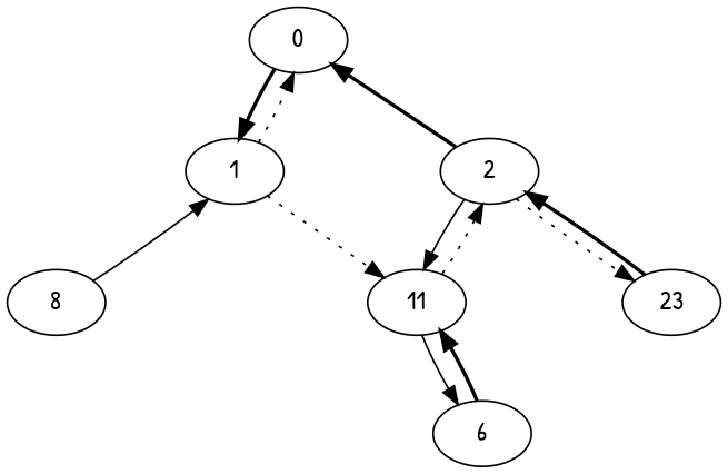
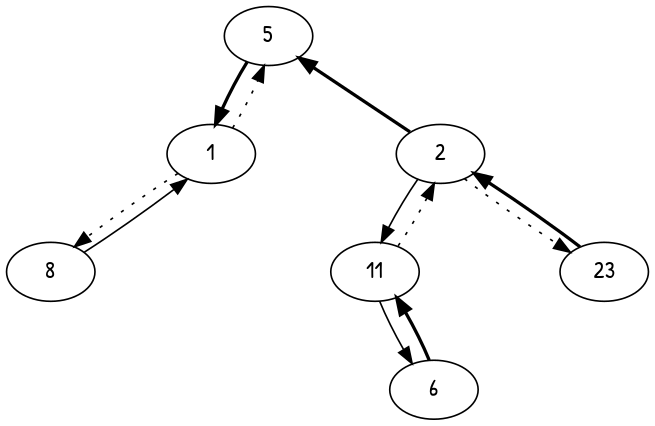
  digraph {
    fontname="Patrick Hand"
    node [fontname="Patrick Hand"]
    edge [fontname="Patrick Hand" style=invis]
-   5 [label=0]
+   5
    cm5 [style=invis width=.1]
    1
    2
    cm1 [style=invis width=.1]
    8
    cr1 [style=invis width=.1]
    11
    cm2 [style=invis width=.1]
    23
    cl11 [style=invis width=.1]
    cm11 [style=invis width=.1]
    6
    subgraph sub_1 {
      rank=same
      5
    }
    subgraph sub_2 {
      rank=same
      cm5
      1
      2
    }
    subgraph sub_3 {
      rank=same
      cm1
      8
      cr1
      11
      cm2
      23
    }
    subgraph sub_4 {
      rank=same
      cl11
      cm11
      6
    }
    5 -> cm5
    5 -> 1 [style=bold]
    cm5 -> 2
    1 -> 5 [style=dotted]
    1 -> cm5
    1 -> cm1
-   1 -> 11 [style=dotted]
+   1 -> 8 [style=dotted]
    1 -> cr1
    2 -> 5 [style=bold]
    2 -> 11 [style=solid]
    2 -> cm2
    2 -> 23 [style=dotted]
    cm1 -> cr1
    8 -> 1 [style=solid]
    8 -> cm1
    cr1 -> 11
    11 -> 2 [style=dotted]
    11 -> cm2
    11 -> cl11
    11 -> cm11
    11 -> 6 [style=solid]
    cm2 -> 23
    23 -> 2 [style=bold]
    cl11 -> cm11
    cm11 -> 6
    6 -> 11 [style=bold]
  }
